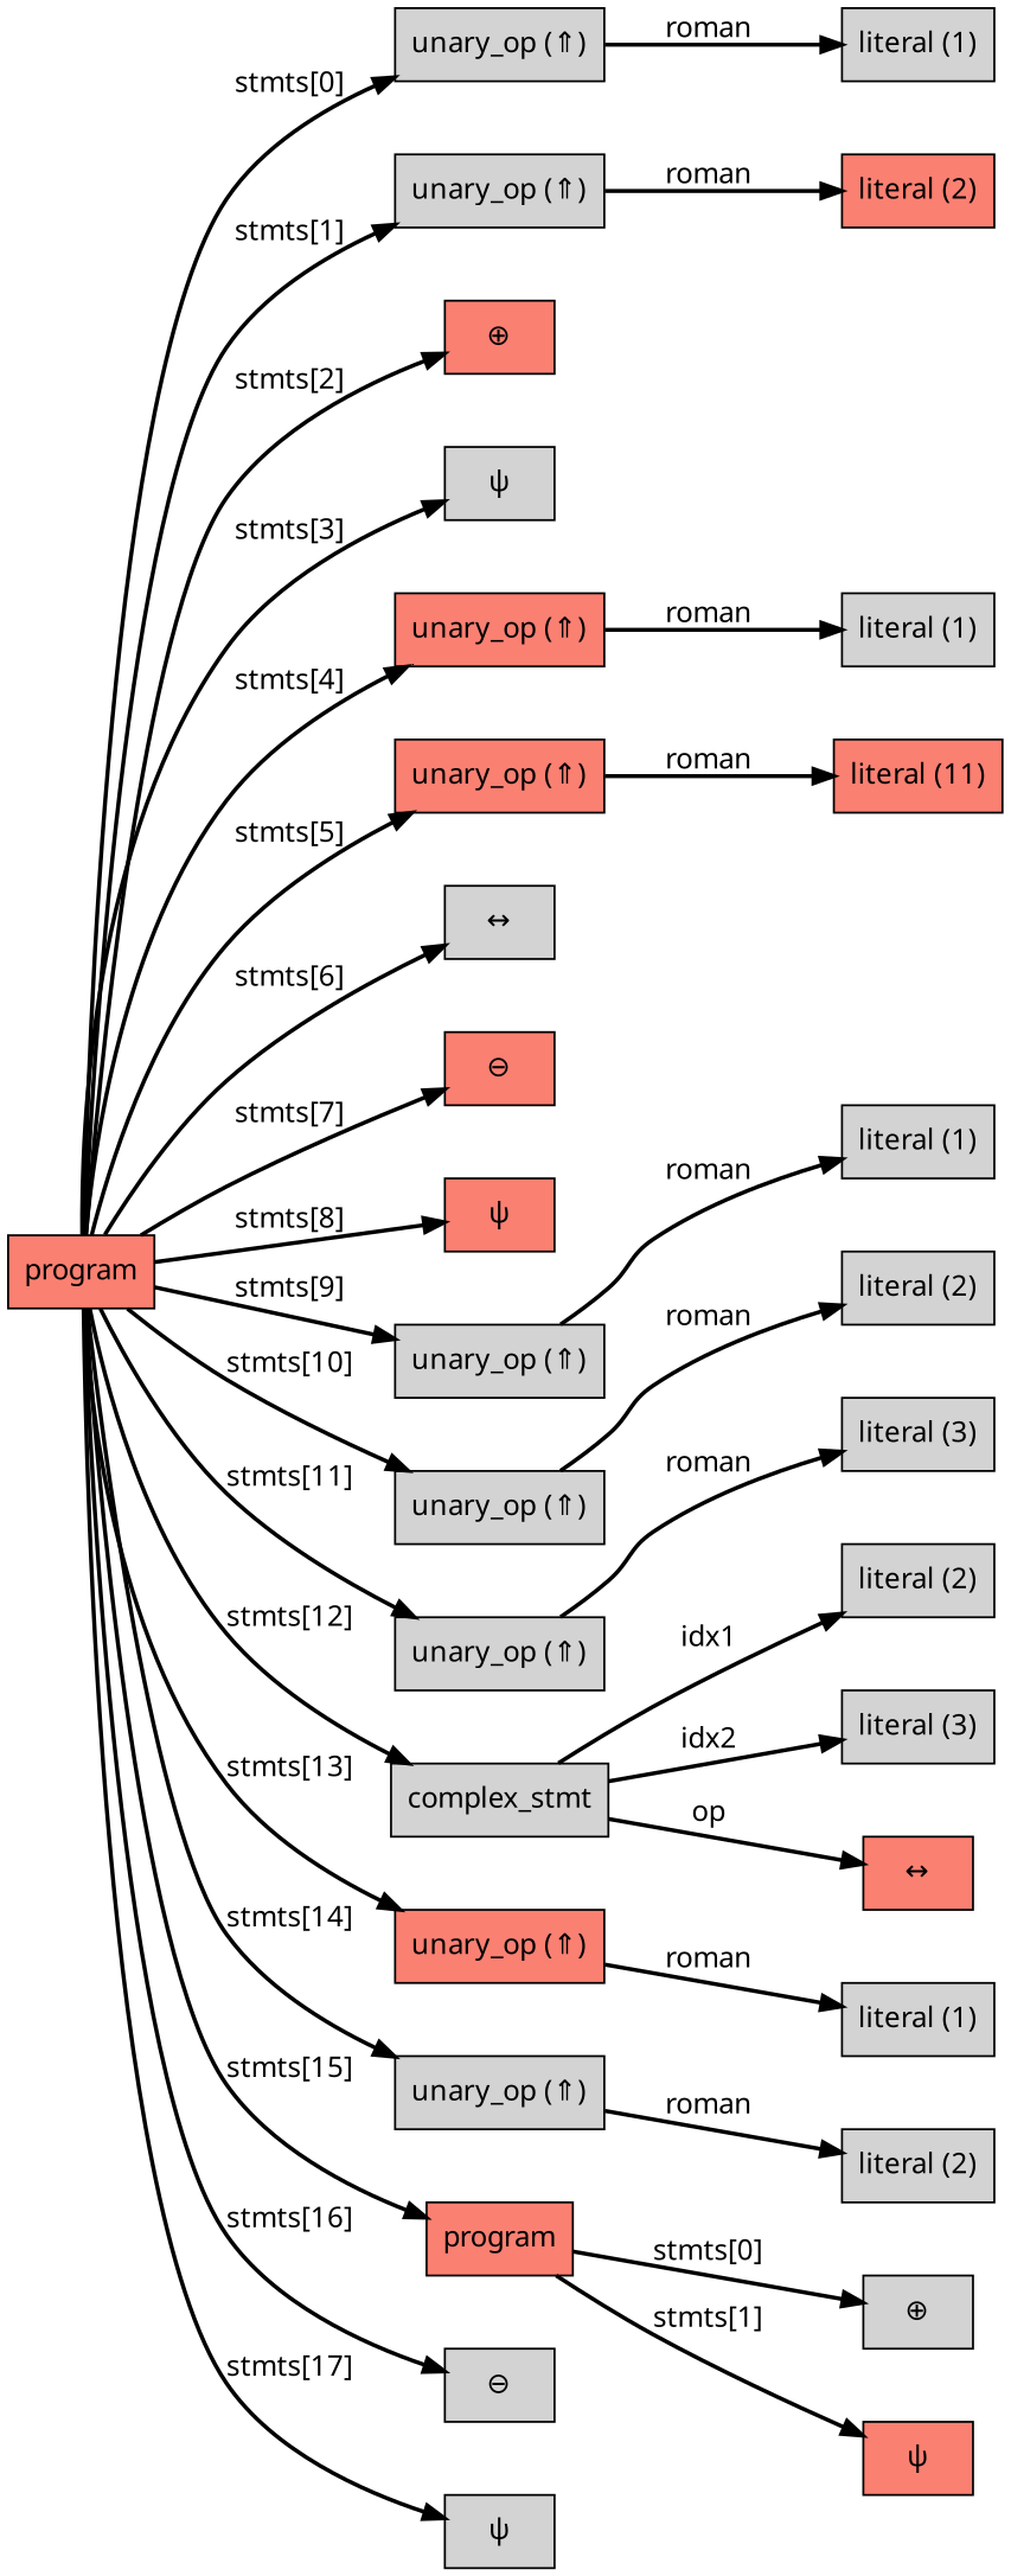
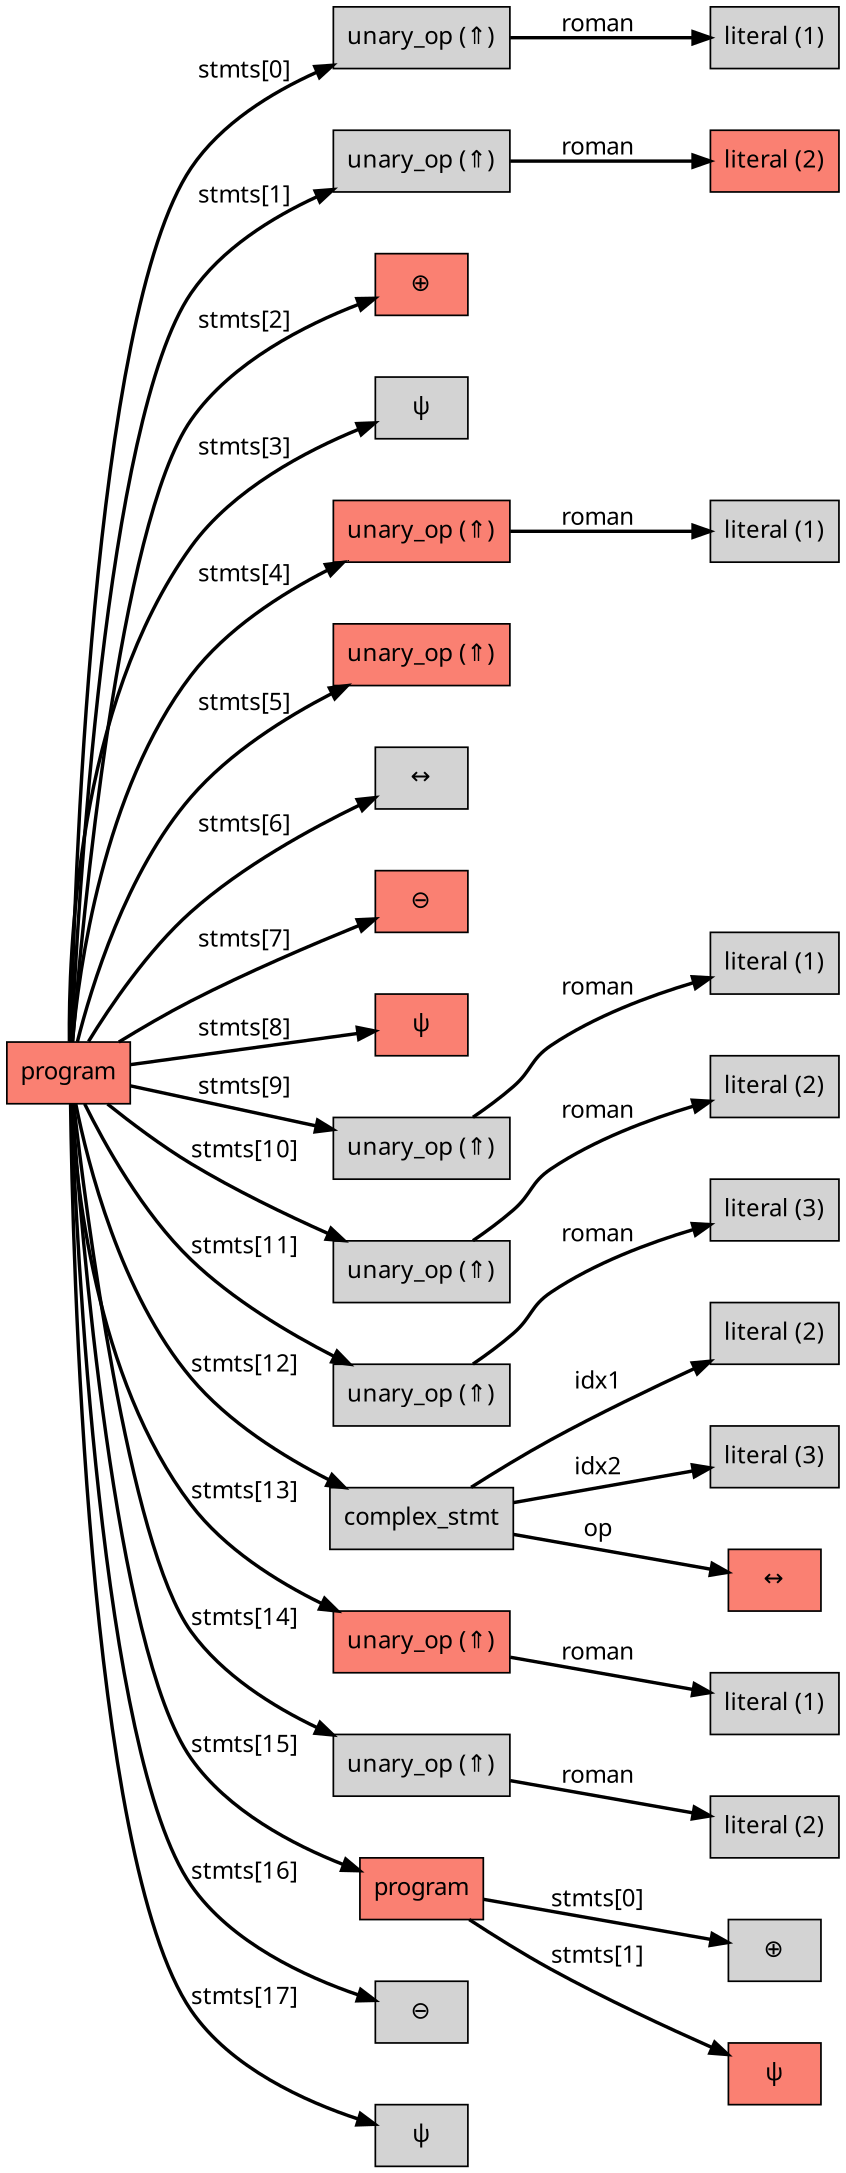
  digraph {
    clusterrank=local
    nodesep=0.5
    rankdir=LR
    ranksep=equally
    fontname="Noto Sans"
    node [shape=box style=filled fillcolor=lightgrey fontname="Noto Sans"]
    edge [style=bold fontname="Noto Sans"]
    n1 [label=program fillcolor=salmon]
    n2 [label="unary_op (⇑)"]
    n3 [label="unary_op (⇑)"]
    n4 [label="⊕" fillcolor=salmon]
    n5 [label="ψ"]
    n6 [label="unary_op (⇑)" fillcolor=salmon]
    n7 [label="unary_op (⇑)" fillcolor=salmon]
    n8 [label="↔"]
    n9 [label="⊖" fillcolor=salmon]
    n10 [label="ψ" fillcolor=salmon]
    n11 [label="unary_op (⇑)"]
    n12 [label="unary_op (⇑)"]
    n13 [label="unary_op (⇑)"]
    n14 [label=complex_stmt]
    n15 [label="unary_op (⇑)" fillcolor=salmon]
    n16 [label="unary_op (⇑)"]
    n17 [label=program fillcolor=salmon]
    n18 [label="⊖"]
    n19 [label="ψ"]
    n20 [label="literal (1)"]
    n21 [label="literal (2)" fillcolor=salmon]
    n22 [label="literal (1)"]
-   n23 [label="literal (11)" fillcolor=salmon]
    n24 [label="literal (1)"]
    n25 [label="literal (2)"]
    n26 [label="literal (3)"]
    n27 [label="literal (2)"]
    n28 [label="literal (3)"]
    n29 [label="↔" fillcolor=salmon]
    n30 [label="literal (1)"]
    n31 [label="literal (2)"]
    n32 [label="⊕"]
    n33 [label="ψ" fillcolor=salmon]
    n1 -> n2 [label="stmts[0]"]
    n1 -> n3 [label="stmts[1]"]
    n1 -> n4 [label="stmts[2]"]
    n1 -> n5 [label="stmts[3]"]
    n1 -> n6 [label="stmts[4]"]
    n1 -> n7 [label="stmts[5]"]
    n1 -> n8 [label="stmts[6]"]
    n1 -> n9 [label="stmts[7]"]
    n1 -> n10 [label="stmts[8]"]
    n1 -> n11 [label="stmts[9]"]
    n1 -> n12 [label="stmts[10]"]
    n1 -> n13 [label="stmts[11]"]
    n1 -> n14 [label="stmts[12]"]
    n1 -> n15 [label="stmts[13]"]
    n1 -> n16 [label="stmts[14]"]
    n1 -> n17 [label="stmts[15]"]
    n1 -> n18 [label="stmts[16]"]
    n1 -> n19 [label="stmts[17]"]
    n2 -> n20 [label=roman]
    n3 -> n21 [label=roman]
    n6 -> n22 [label=roman]
-   n7 -> n23 [label=roman]
    n11 -> n24 [label=roman]
    n12 -> n25 [label=roman]
    n13 -> n26 [label=roman]
    n14 -> n27 [label=idx1]
    n14 -> n28 [label=idx2]
    n14 -> n29 [label=op]
    n15 -> n30 [label=roman]
    n16 -> n31 [label=roman]
    n17 -> n32 [label="stmts[0]"]
    n17 -> n33 [label="stmts[1]"]
  }
